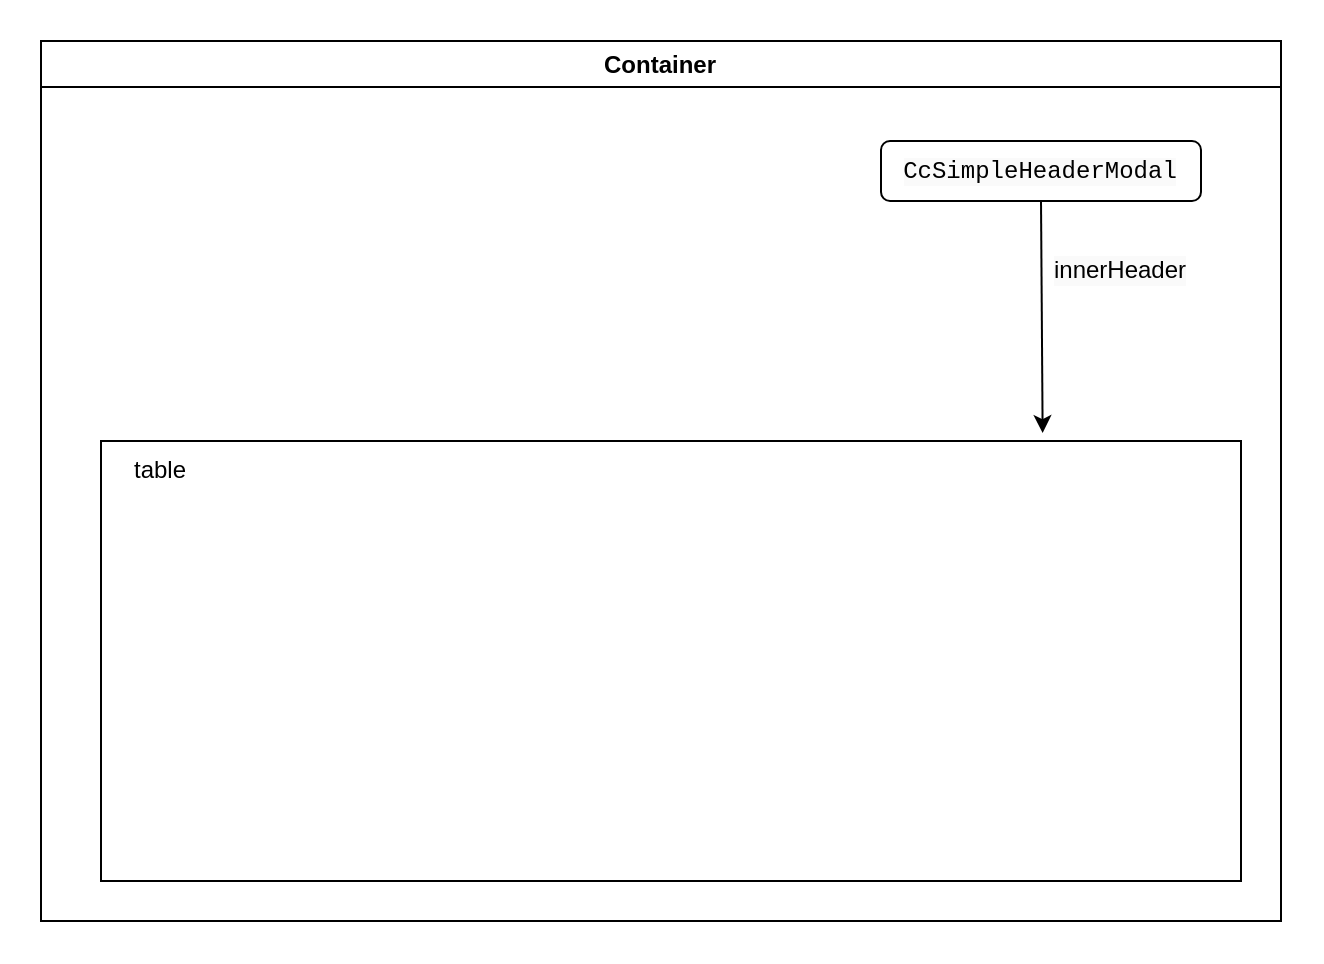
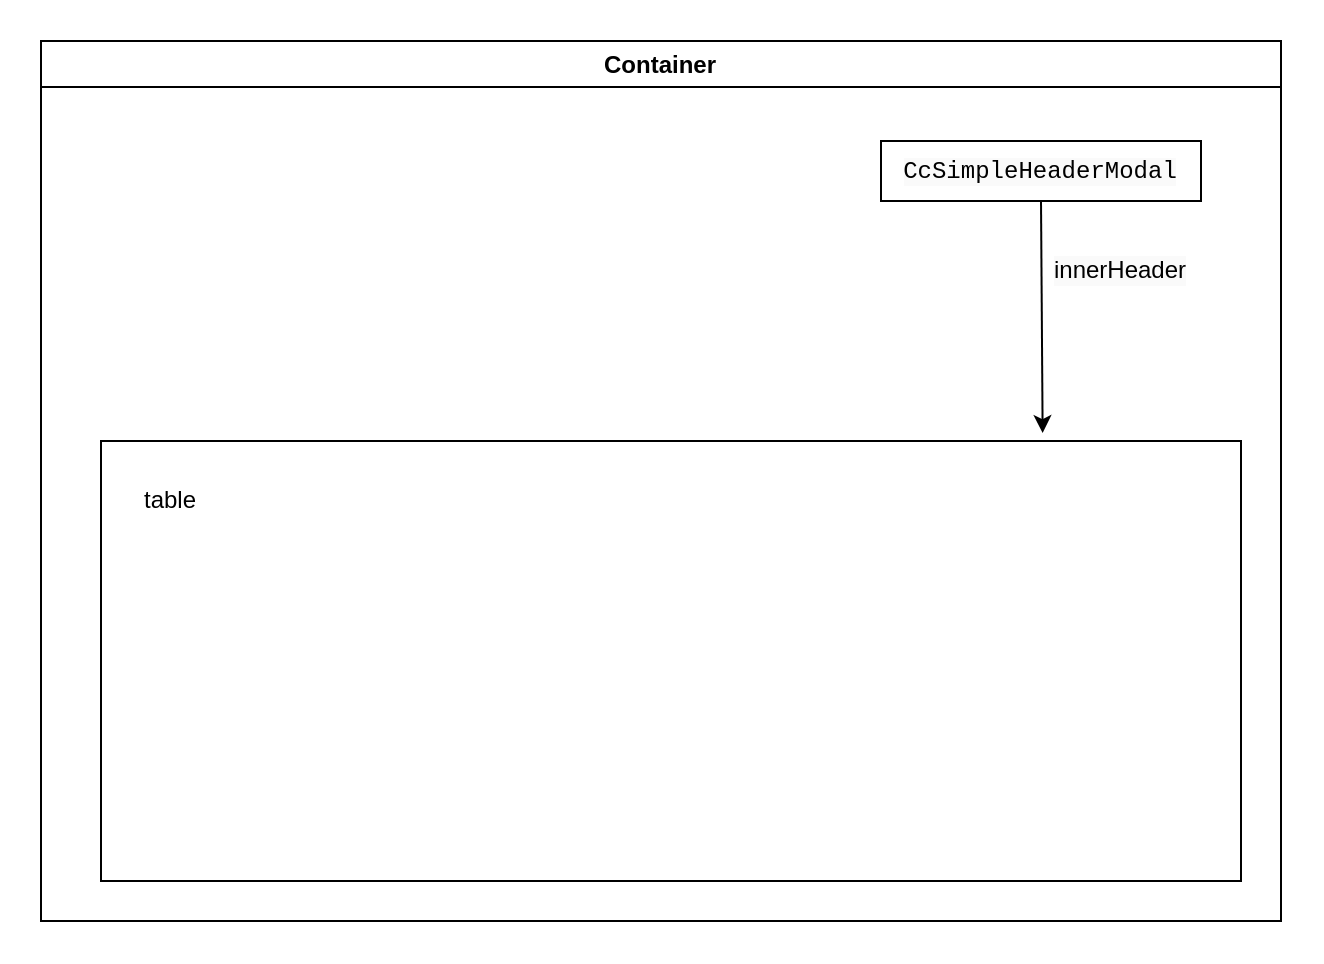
  <mxCell id="0" />
  <mxCell id="1" parent="0" />
  <mxCell id="2" value="Container" style="swimlane;" vertex="1" parent="1"><mxGeometry x="20" y="20" width="620" height="440" as="geometry" /></mxCell>
  <mxCell id="3" value="" style="group" vertex="1" connectable="0" parent="2"><mxGeometry x="30" y="200" width="570" height="220" as="geometry" /></mxCell>
  <mxCell id="4" value="" style="rounded=0;whiteSpace=wrap;html=1;" vertex="1" parent="3"><mxGeometry width="570" height="220" as="geometry" /></mxCell>
- <mxCell id="5" value="table" style="text;html=1;strokeColor=none;fillColor=none;align=center;verticalAlign=middle;whiteSpace=wrap;rounded=0;" vertex="1" parent="3"><mxGeometry width="60" height="30" as="geometry" /></mxCell>
- <mxCell id="6" value="&lt;div style=&quot;font-family: &amp;#34;menlo&amp;#34; , &amp;#34;monaco&amp;#34; , &amp;#34;courier new&amp;#34; , monospace ; line-height: 18px&quot;&gt;&lt;span style=&quot;background-color: rgb(250 , 250 , 250)&quot;&gt;CcSimpleHeaderModal&lt;/span&gt;&lt;/div&gt;" style="whiteSpace=wrap;html=1;rounded=1;" vertex="1" parent="2"><mxGeometry x="420" y="50" width="160" height="30" as="geometry" /></mxCell>
+ <mxCell id="5" value="table" style="text;html=1;strokeColor=none;fillColor=none;align=center;verticalAlign=middle;whiteSpace=wrap;rounded=0;" vertex="1" parent="3"><mxGeometry x="5" y="15" width="60" height="30" as="geometry" /></mxCell>
+ <mxCell id="6" value="&lt;div style=&quot;font-family: &amp;#34;menlo&amp;#34; , &amp;#34;monaco&amp;#34; , &amp;#34;courier new&amp;#34; , monospace ; line-height: 18px&quot;&gt;&lt;span style=&quot;background-color: rgb(250 , 250 , 250)&quot;&gt;CcSimpleHeaderModal&lt;/span&gt;&lt;/div&gt;" style="rounded=0;whiteSpace=wrap;html=1;" vertex="1" parent="2"><mxGeometry x="420" y="50" width="160" height="30" as="geometry" /></mxCell>
  <mxCell id="7" value="" style="endArrow=classic;html=1;rounded=0;fontColor=#000000;entryX=0.826;entryY=-0.018;entryDx=0;entryDy=0;entryPerimeter=0;" edge="1" parent="2" target="4"><mxGeometry width="50" height="50" relative="1" as="geometry"><mxPoint x="500" y="80" as="sourcePoint" /><mxPoint x="550" y="30" as="targetPoint" /></mxGeometry></mxCell>
  <mxCell id="8" value="innerHeader" style="text;html=1;strokeColor=none;fillColor=none;align=center;verticalAlign=middle;whiteSpace=wrap;rounded=0;labelBackgroundColor=#FAFAFA;fontColor=#000000;" vertex="1" parent="2"><mxGeometry x="510" y="100" width="60" height="30" as="geometry" /></mxCell>
